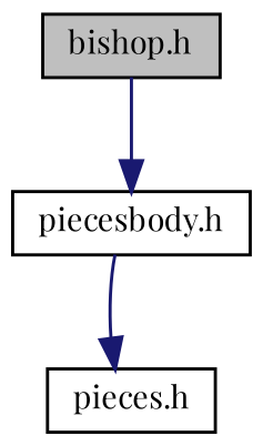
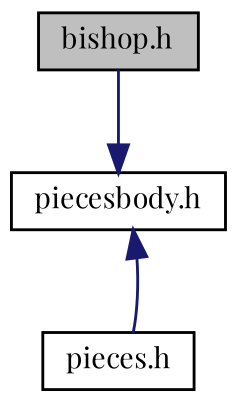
  digraph {
    fontname="Playfair Display"
    node [color=black fillcolor=white fontname="Playfair Display" fontsize=10 shape=record style=filled]
    edge [color=midnightblue fontname="Playfair Display" fontsize=10 labelfontname=Helvetica labelfontsize=10 style=solid]
    n1 [fillcolor=grey75 fontcolor=black height=0.2 label="bishop.h" width=0.4]
    n2 [height=0.2 label="piecesbody.h" width=0.4]
    n3 [height=0.2 label="pieces.h" width=0.4]
    n1 -> n2
-   n2 -> n3
+   n3 -> n2
  }
